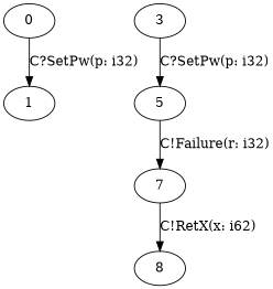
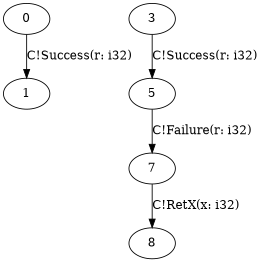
  digraph {
    0
    1
    3
    5
    7
    8
-   0 -> 1 [label="C?SetPw(p: i32)"]
-   3 -> 5 [label="C?SetPw(p: i32)"]
+   0 -> 1 [label="C!Success(r: i32)"]
+   3 -> 5 [label="C!Success(r: i32)"]
    5 -> 7 [label="C!Failure(r: i32)"]
-   7 -> 8 [label="C!RetX(x: i62)"]
+   7 -> 8 [label="C!RetX(x: i32)"]
  }
